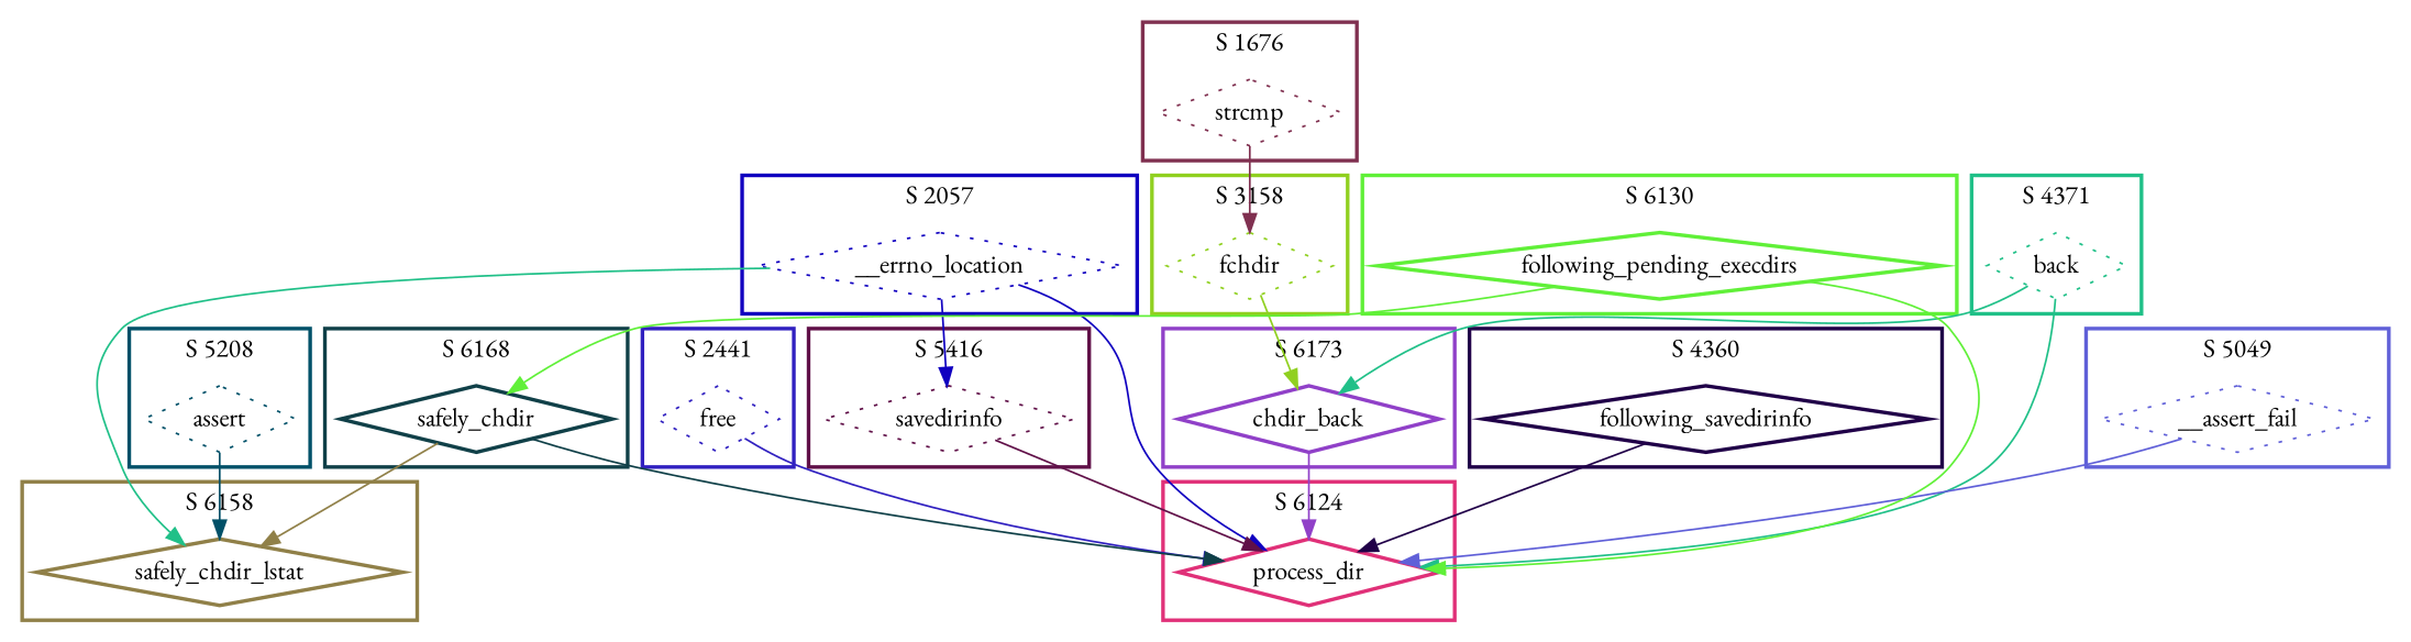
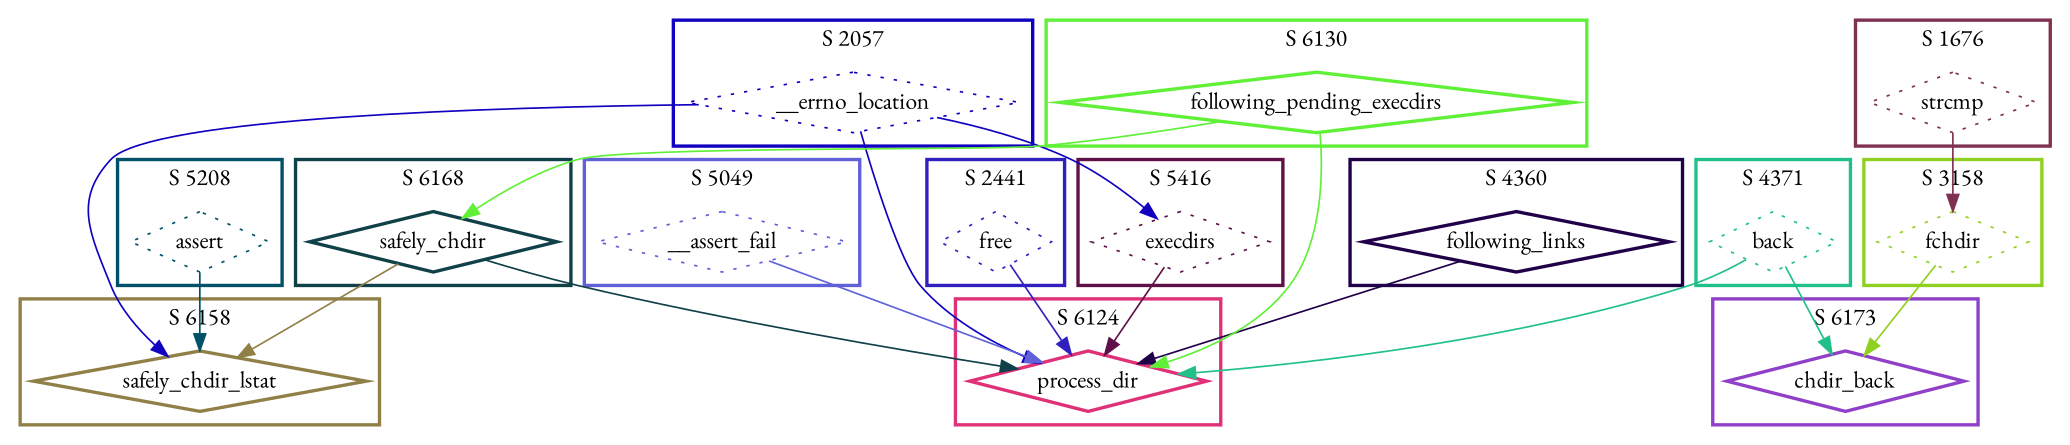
  digraph {
    fontname="EB Garamond"
    node [fontname="EB Garamond" shape=diamond style=dotted]
    edge [color="#1000C0" fontname="EB Garamond"]
    n1 [color="#1000C0" label=__errno_location]
    n2 [color="#20C088" label=back]
-   n3 [color="#200048" label=following_savedirinfo style=bold]
+   n3 [color="#200048" label=following_links style=bold]
    n4 [color="#908048" label=safely_chdir_lstat style=bold]
    n5 [color="#6060D8" label=__assert_fail]
    n6 [color="#005068" label=assert]
    n7 [color="#E03078" label=process_dir style=bold]
    n8 [color="#90D020" label=fchdir]
    n9 [color="#60F038" label=following_pending_execdirs style=bold]
    n10 [color="#3020C0" label=free]
-   n11 [color="#601048" label=savedirinfo]
+   n11 [color="#601048" label=execdirs]
    n12 [color="#9040C8" label=chdir_back style=bold]
    n13 [color="#104048" label=safely_chdir style=bold]
    n14 [color="#803050" label=strcmp]
    subgraph cluster_1 {
      color="#1000C0"
      label="S 2057"
      style=bold
      n1
    }
    subgraph cluster_2 {
      color="#20C088"
      label="S 4371"
      style=bold
      n2
    }
    subgraph cluster_3 {
      color="#200048"
      label="S 4360"
      style=bold
      n3
    }
    subgraph cluster_4 {
      color="#908048"
      label="S 6158"
      style=bold
      n4
    }
    subgraph cluster_5 {
      color="#6060D8"
      label="S 5049"
      style=bold
      n5
    }
    subgraph cluster_6 {
      color="#005068"
      label="S 5208"
      style=bold
      n6
    }
    subgraph cluster_7 {
      color="#E03078"
      label="S 6124"
      style=bold
      n7
    }
    subgraph cluster_8 {
      color="#90D020"
      label="S 3158"
      style=bold
      n8
    }
    subgraph cluster_9 {
      color="#60F038"
      label="S 6130"
      style=bold
      n9
    }
    subgraph cluster_10 {
      color="#3020C0"
      label="S 2441"
      style=bold
      n10
    }
    subgraph cluster_11 {
      color="#601048"
      label="S 5416"
      style=bold
      n11
    }
    subgraph cluster_12 {
      color="#9040C8"
      label="S 6173"
      style=bold
      n12
    }
    subgraph cluster_13 {
      color="#104048"
      label="S 6168"
      style=bold
      n13
    }
    subgraph cluster_14 {
      color="#803050"
      label="S 1676"
      style=bold
      n14
    }
-   n1 -> n4 [color="#20C088"]
+   n1 -> n4
    n1 -> n7
    n1 -> n11
    n2 -> n7 [color="#20C088"]
    n2 -> n12 [color="#20C088"]
    n3 -> n7 [color="#200048"]
    n5 -> n7 [color="#6060D8"]
    n6 -> n4 [color="#005068"]
    n8 -> n12 [color="#90D020"]
    n9 -> n7 [color="#60F038"]
    n9 -> n13 [color="#60F038"]
    n10 -> n7 [color="#3020C0"]
    n11 -> n7 [color="#601048"]
-   n12 -> n7 [color="#9040C8"]
    n13 -> n4 [color="#908048"]
    n13 -> n7 [color="#104048"]
    n14 -> n8 [color="#803050"]
  }
